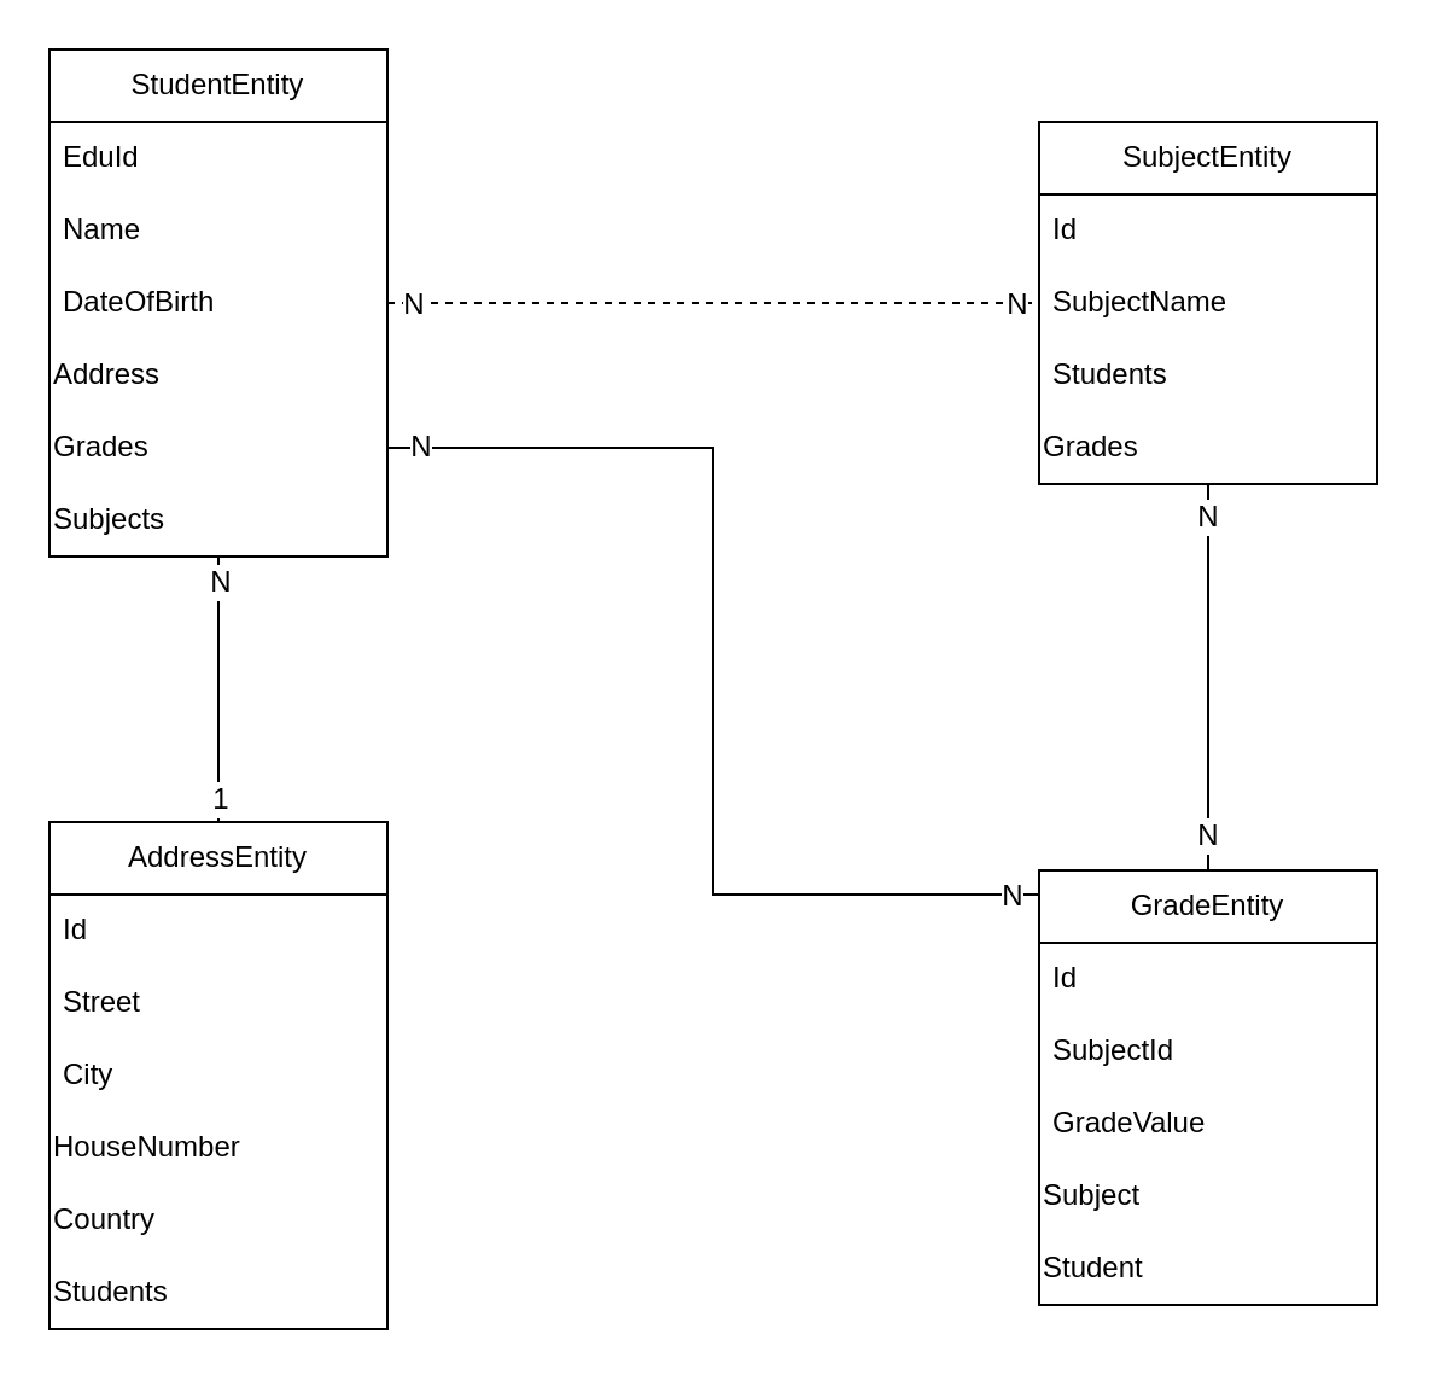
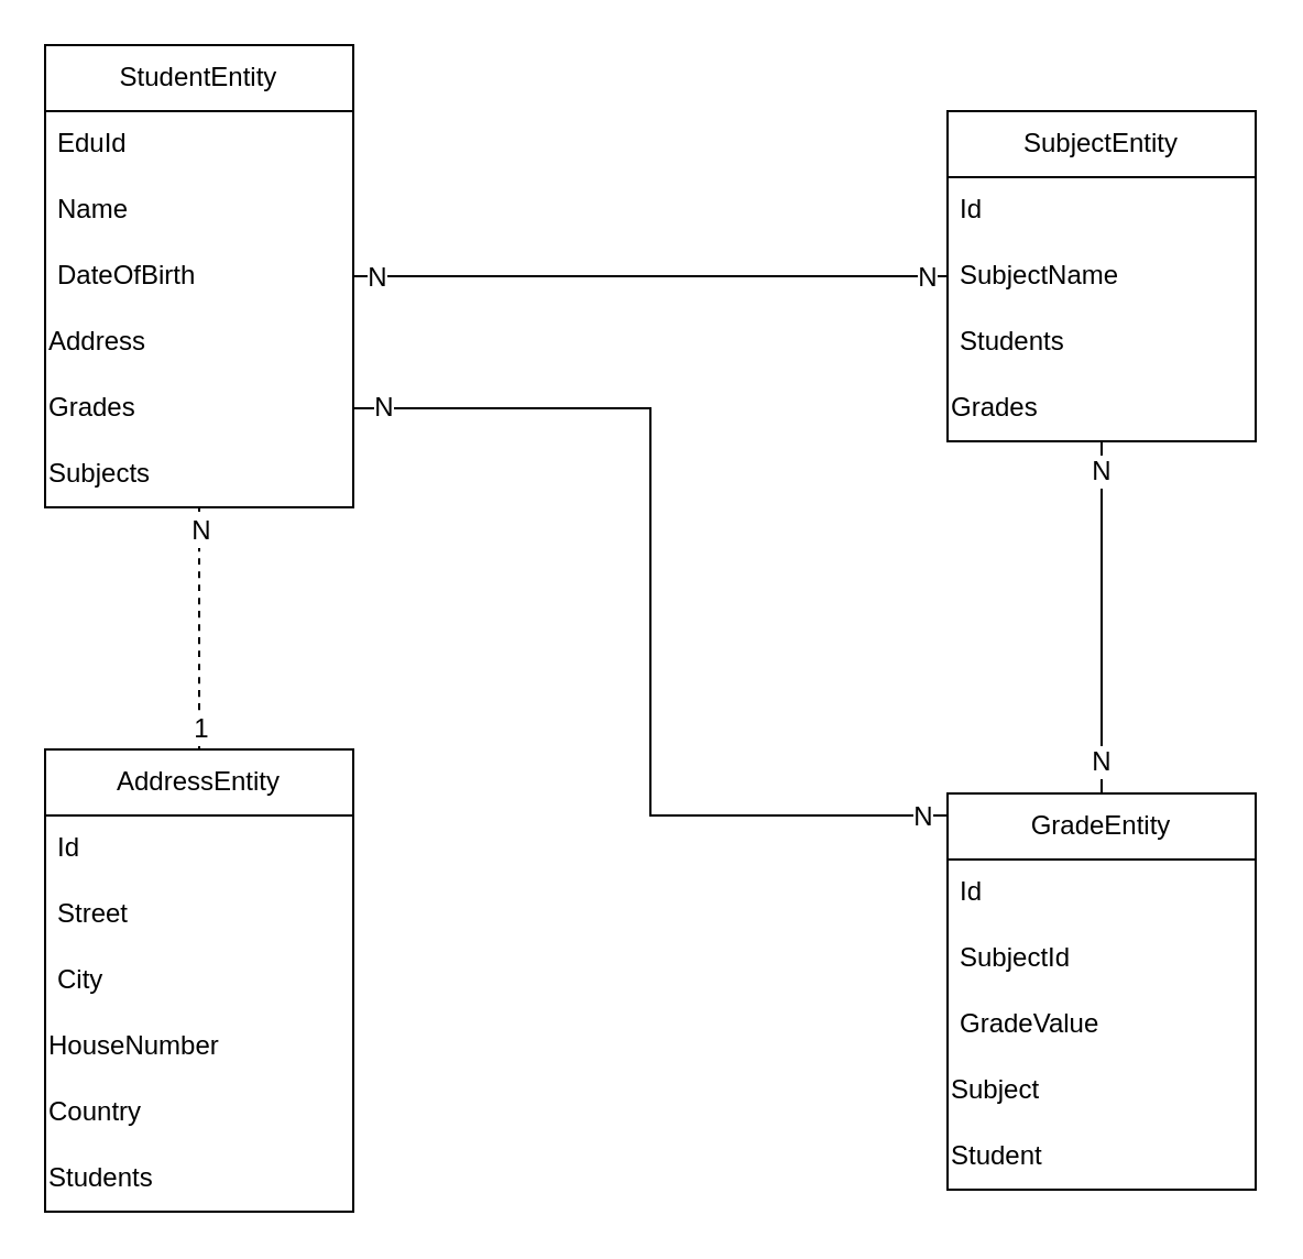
  <mxCell id="0" />
  <mxCell id="1" parent="0" />
  <mxCell id="2" value="StudentEntity" style="swimlane;fontStyle=0;childLayout=stackLayout;horizontal=1;startSize=30;horizontalStack=0;resizeParent=1;resizeParentMax=0;resizeLast=0;collapsible=1;marginBottom=0;whiteSpace=wrap;html=1;" parent="1" vertex="1"><mxGeometry x="20" y="20" width="140" height="210" as="geometry" /></mxCell>
  <mxCell id="3" value="EduId" style="text;strokeColor=none;fillColor=none;align=left;verticalAlign=middle;spacingLeft=4;spacingRight=4;overflow=hidden;points=[[0,0.5],[1,0.5]];portConstraint=eastwest;rotatable=0;whiteSpace=wrap;html=1;" parent="2" vertex="1"><mxGeometry y="30" width="140" height="30" as="geometry" /></mxCell>
  <mxCell id="4" value="Name" style="text;strokeColor=none;fillColor=none;align=left;verticalAlign=middle;spacingLeft=4;spacingRight=4;overflow=hidden;points=[[0,0.5],[1,0.5]];portConstraint=eastwest;rotatable=0;whiteSpace=wrap;html=1;" parent="2" vertex="1"><mxGeometry y="60" width="140" height="30" as="geometry" /></mxCell>
  <mxCell id="5" value="DateOfBirth" style="text;strokeColor=none;fillColor=none;align=left;verticalAlign=middle;spacingLeft=4;spacingRight=4;overflow=hidden;points=[[0,0.5],[1,0.5]];portConstraint=eastwest;rotatable=0;whiteSpace=wrap;html=1;" parent="2" vertex="1"><mxGeometry y="90" width="140" height="30" as="geometry" /></mxCell>
  <mxCell id="6" value="Address" style="text;html=1;align=left;verticalAlign=middle;whiteSpace=wrap;rounded=0;" parent="2" vertex="1"><mxGeometry y="120" width="140" height="30" as="geometry" /></mxCell>
  <mxCell id="7" value="Grades" style="text;html=1;align=left;verticalAlign=middle;whiteSpace=wrap;rounded=0;" parent="2" vertex="1"><mxGeometry y="150" width="140" height="30" as="geometry" /></mxCell>
  <mxCell id="8" value="Subjects" style="text;html=1;align=left;verticalAlign=middle;whiteSpace=wrap;rounded=0;" parent="2" vertex="1"><mxGeometry y="180" width="140" height="30" as="geometry" /></mxCell>
- <mxCell id="9" style="edgeStyle=none;curved=1;rounded=0;orthogonalLoop=1;jettySize=auto;html=1;entryX=0.5;entryY=1;entryDx=0;entryDy=0;fontSize=12;startSize=8;endSize=8;endArrow=none;endFill=0;" edge="1" parent="1" source="12" target="8"><mxGeometry relative="1" as="geometry" /></mxCell>
+ <mxCell id="9" style="edgeStyle=none;curved=1;rounded=0;orthogonalLoop=1;jettySize=auto;html=1;entryX=0.5;entryY=1;entryDx=0;entryDy=0;fontSize=12;startSize=8;endSize=8;endArrow=none;endFill=0;dashed=1;" edge="1" parent="1" source="12" target="8"><mxGeometry relative="1" as="geometry" /></mxCell>
  <mxCell id="10" value="1" style="edgeLabel;html=1;align=center;verticalAlign=middle;resizable=0;points=[];fontSize=12;" vertex="1" connectable="0" parent="9"><mxGeometry y="-2" relative="1" as="geometry"><mxPoint x="-2" y="45" as="offset" /></mxGeometry></mxCell>
  <mxCell id="11" value="N" style="edgeLabel;html=1;align=center;verticalAlign=middle;resizable=0;points=[];fontSize=12;" vertex="1" connectable="0" parent="9"><mxGeometry x="-0.05" y="-4" relative="1" as="geometry"><mxPoint x="-4" y="-48" as="offset" /></mxGeometry></mxCell>
  <mxCell id="12" value="AddressEntity" style="swimlane;fontStyle=0;childLayout=stackLayout;horizontal=1;startSize=30;horizontalStack=0;resizeParent=1;resizeParentMax=0;resizeLast=0;collapsible=1;marginBottom=0;whiteSpace=wrap;html=1;" parent="1" vertex="1"><mxGeometry x="20" y="340" width="140" height="210" as="geometry" /></mxCell>
  <mxCell id="13" value="Id" style="text;strokeColor=none;fillColor=none;align=left;verticalAlign=middle;spacingLeft=4;spacingRight=4;overflow=hidden;points=[[0,0.5],[1,0.5]];portConstraint=eastwest;rotatable=0;whiteSpace=wrap;html=1;" parent="12" vertex="1"><mxGeometry y="30" width="140" height="30" as="geometry" /></mxCell>
  <mxCell id="14" value="Street" style="text;strokeColor=none;fillColor=none;align=left;verticalAlign=middle;spacingLeft=4;spacingRight=4;overflow=hidden;points=[[0,0.5],[1,0.5]];portConstraint=eastwest;rotatable=0;whiteSpace=wrap;html=1;" parent="12" vertex="1"><mxGeometry y="60" width="140" height="30" as="geometry" /></mxCell>
  <mxCell id="15" value="City" style="text;strokeColor=none;fillColor=none;align=left;verticalAlign=middle;spacingLeft=4;spacingRight=4;overflow=hidden;points=[[0,0.5],[1,0.5]];portConstraint=eastwest;rotatable=0;whiteSpace=wrap;html=1;" parent="12" vertex="1"><mxGeometry y="90" width="140" height="30" as="geometry" /></mxCell>
  <mxCell id="16" value="HouseNumber" style="text;html=1;align=left;verticalAlign=middle;whiteSpace=wrap;rounded=0;" parent="12" vertex="1"><mxGeometry y="120" width="140" height="30" as="geometry" /></mxCell>
  <mxCell id="17" value="Country" style="text;html=1;align=left;verticalAlign=middle;whiteSpace=wrap;rounded=0;" parent="12" vertex="1"><mxGeometry y="150" width="140" height="30" as="geometry" /></mxCell>
  <mxCell id="18" value="Students" style="text;html=1;align=left;verticalAlign=middle;whiteSpace=wrap;rounded=0;" parent="12" vertex="1"><mxGeometry y="180" width="140" height="30" as="geometry" /></mxCell>
  <mxCell id="19" style="edgeStyle=none;curved=1;rounded=0;orthogonalLoop=1;jettySize=auto;html=1;entryX=0.5;entryY=1;entryDx=0;entryDy=0;fontSize=12;startSize=8;endSize=8;endArrow=none;endFill=0;" edge="1" parent="1" source="25" target="35"><mxGeometry relative="1" as="geometry" /></mxCell>
  <mxCell id="20" value="N" style="edgeLabel;html=1;align=center;verticalAlign=middle;resizable=0;points=[];fontSize=12;" vertex="1" connectable="0" parent="19"><mxGeometry x="-0.812" y="1" relative="1" as="geometry"><mxPoint as="offset" /></mxGeometry></mxCell>
  <mxCell id="21" value="N" style="edgeLabel;html=1;align=center;verticalAlign=middle;resizable=0;points=[];fontSize=12;" vertex="1" connectable="0" parent="19"><mxGeometry x="0.838" y="1" relative="1" as="geometry"><mxPoint as="offset" /></mxGeometry></mxCell>
  <mxCell id="22" style="edgeStyle=orthogonalEdgeStyle;rounded=0;orthogonalLoop=1;jettySize=auto;html=1;entryX=1;entryY=0.5;entryDx=0;entryDy=0;fontSize=12;startSize=8;endSize=8;endArrow=none;endFill=0;" edge="1" parent="1" source="25" target="7"><mxGeometry relative="1" as="geometry"><Array as="points"><mxPoint x="295" y="370" /><mxPoint x="295" y="185" /></Array></mxGeometry></mxCell>
  <mxCell id="23" value="N" style="edgeLabel;html=1;align=center;verticalAlign=middle;resizable=0;points=[];fontSize=12;" vertex="1" connectable="0" parent="22"><mxGeometry x="-0.947" relative="1" as="geometry"><mxPoint as="offset" /></mxGeometry></mxCell>
  <mxCell id="24" value="N" style="edgeLabel;html=1;align=center;verticalAlign=middle;resizable=0;points=[];fontSize=12;" vertex="1" connectable="0" parent="22"><mxGeometry x="0.943" y="-1" relative="1" as="geometry"><mxPoint as="offset" /></mxGeometry></mxCell>
  <mxCell id="25" value="GradeEntity" style="swimlane;fontStyle=0;childLayout=stackLayout;horizontal=1;startSize=30;horizontalStack=0;resizeParent=1;resizeParentMax=0;resizeLast=0;collapsible=1;marginBottom=0;whiteSpace=wrap;html=1;" parent="1" vertex="1"><mxGeometry x="430" y="360" width="140" height="180" as="geometry" /></mxCell>
  <mxCell id="26" value="Id" style="text;strokeColor=none;fillColor=none;align=left;verticalAlign=middle;spacingLeft=4;spacingRight=4;overflow=hidden;points=[[0,0.5],[1,0.5]];portConstraint=eastwest;rotatable=0;whiteSpace=wrap;html=1;" parent="25" vertex="1"><mxGeometry y="30" width="140" height="30" as="geometry" /></mxCell>
  <mxCell id="27" value="SubjectId" style="text;strokeColor=none;fillColor=none;align=left;verticalAlign=middle;spacingLeft=4;spacingRight=4;overflow=hidden;points=[[0,0.5],[1,0.5]];portConstraint=eastwest;rotatable=0;whiteSpace=wrap;html=1;" parent="25" vertex="1"><mxGeometry y="60" width="140" height="30" as="geometry" /></mxCell>
  <mxCell id="28" value="GradeValue" style="text;strokeColor=none;fillColor=none;align=left;verticalAlign=middle;spacingLeft=4;spacingRight=4;overflow=hidden;points=[[0,0.5],[1,0.5]];portConstraint=eastwest;rotatable=0;whiteSpace=wrap;html=1;" parent="25" vertex="1"><mxGeometry y="90" width="140" height="30" as="geometry" /></mxCell>
  <mxCell id="29" value="Subject" style="text;html=1;align=left;verticalAlign=middle;whiteSpace=wrap;rounded=0;" parent="25" vertex="1"><mxGeometry y="120" width="140" height="30" as="geometry" /></mxCell>
  <mxCell id="30" value="Student" style="text;html=1;align=left;verticalAlign=middle;whiteSpace=wrap;rounded=0;" parent="25" vertex="1"><mxGeometry y="150" width="140" height="30" as="geometry" /></mxCell>
  <mxCell id="31" value="SubjectEntity" style="swimlane;fontStyle=0;childLayout=stackLayout;horizontal=1;startSize=30;horizontalStack=0;resizeParent=1;resizeParentMax=0;resizeLast=0;collapsible=1;marginBottom=0;whiteSpace=wrap;html=1;" parent="1" vertex="1"><mxGeometry x="430" y="50" width="140" height="150" as="geometry" /></mxCell>
  <mxCell id="32" value="Id" style="text;strokeColor=none;fillColor=none;align=left;verticalAlign=middle;spacingLeft=4;spacingRight=4;overflow=hidden;points=[[0,0.5],[1,0.5]];portConstraint=eastwest;rotatable=0;whiteSpace=wrap;html=1;" parent="31" vertex="1"><mxGeometry y="30" width="140" height="30" as="geometry" /></mxCell>
  <mxCell id="33" value="SubjectName" style="text;strokeColor=none;fillColor=none;align=left;verticalAlign=middle;spacingLeft=4;spacingRight=4;overflow=hidden;points=[[0,0.5],[1,0.5]];portConstraint=eastwest;rotatable=0;whiteSpace=wrap;html=1;" parent="31" vertex="1"><mxGeometry y="60" width="140" height="30" as="geometry" /></mxCell>
  <mxCell id="34" value="Students" style="text;strokeColor=none;fillColor=none;align=left;verticalAlign=middle;spacingLeft=4;spacingRight=4;overflow=hidden;points=[[0,0.5],[1,0.5]];portConstraint=eastwest;rotatable=0;whiteSpace=wrap;html=1;" parent="31" vertex="1"><mxGeometry y="90" width="140" height="30" as="geometry" /></mxCell>
  <mxCell id="35" value="Grades" style="text;html=1;align=left;verticalAlign=middle;whiteSpace=wrap;rounded=0;" parent="31" vertex="1"><mxGeometry y="120" width="140" height="30" as="geometry" /></mxCell>
- <mxCell id="36" style="edgeStyle=orthogonalEdgeStyle;rounded=0;orthogonalLoop=1;jettySize=auto;html=1;entryX=0;entryY=0.5;entryDx=0;entryDy=0;endArrow=none;endFill=0;dashed=1;" parent="1" source="5" target="33" edge="1"><mxGeometry relative="1" as="geometry" /></mxCell>
+ <mxCell id="36" style="edgeStyle=orthogonalEdgeStyle;rounded=0;orthogonalLoop=1;jettySize=auto;html=1;entryX=0;entryY=0.5;entryDx=0;entryDy=0;endArrow=none;endFill=0;" parent="1" source="5" target="33" edge="1"><mxGeometry relative="1" as="geometry" /></mxCell>
  <mxCell id="37" value="N" style="edgeLabel;html=1;align=center;verticalAlign=middle;resizable=0;points=[];fontSize=12;" vertex="1" connectable="0" parent="36"><mxGeometry x="0.193" y="2" relative="1" as="geometry"><mxPoint x="99" y="2" as="offset" /></mxGeometry></mxCell>
  <mxCell id="38" value="N" style="edgeLabel;html=1;align=center;verticalAlign=middle;resizable=0;points=[];fontSize=12;" vertex="1" connectable="0" parent="36"><mxGeometry x="-0.148" relative="1" as="geometry"><mxPoint x="-105" as="offset" /></mxGeometry></mxCell>
